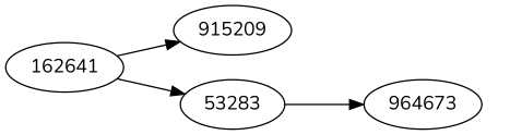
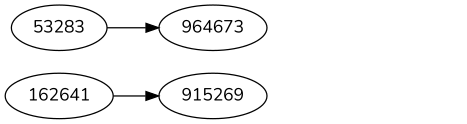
  digraph {
    fontname=Nunito
    rankdir=LR
    node [fontname=Nunito]
    edge [fontname=Nunito]
    162641
-   915269 [label=915209]
+   915269
    53283
    null915269 [style=invis]
    964673
    162641 -> 915269
-   162641 -> 53283
    915269 -> null915269 [style=invis weight=100]
    53283 -> 964673
  }
